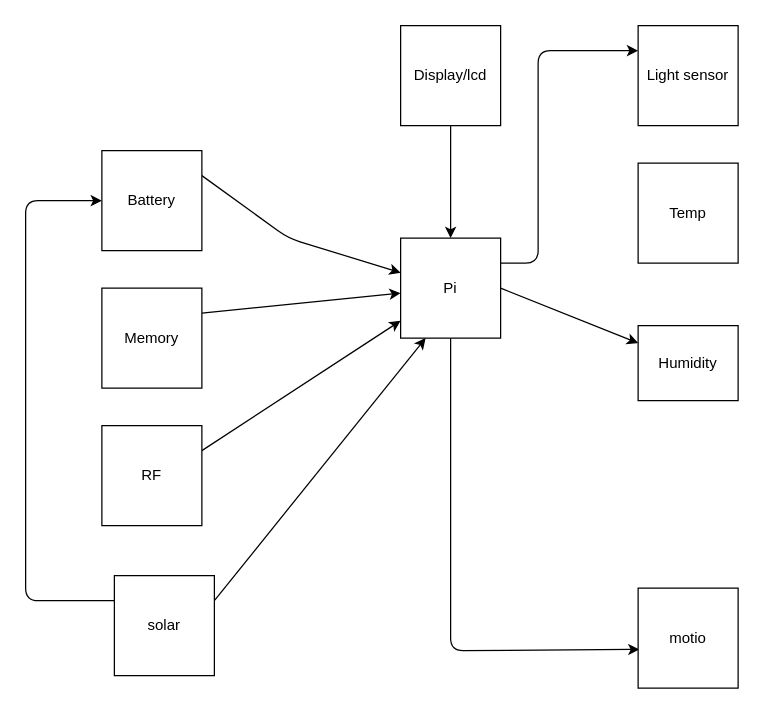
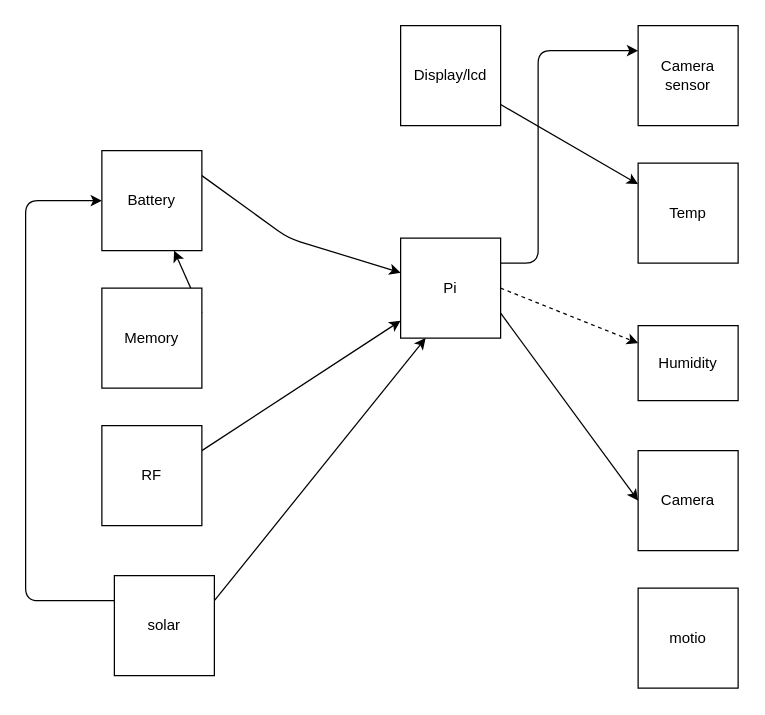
  <mxCell id="0" />
  <mxCell id="1" parent="0" />
  <mxCell id="2" style="edgeStyle=none;html=1;exitX=1;exitY=0.25;exitDx=0;exitDy=0;entryX=0;entryY=0.25;entryDx=0;entryDy=0;" edge="1" parent="1" source="6" target="9"><mxGeometry relative="1" as="geometry"><Array as="points"><mxPoint x="430" y="210" /><mxPoint x="430" y="40" /></Array></mxGeometry></mxCell>
- <mxCell id="3" style="edgeStyle=none;html=1;exitX=1;exitY=0.5;exitDx=0;exitDy=0;" edge="1" parent="1" source="6" target="11"><mxGeometry relative="1" as="geometry" /></mxCell>
- <mxCell id="5" style="edgeStyle=none;html=1;exitX=0.5;exitY=1;exitDx=0;exitDy=0;entryX=0.013;entryY=0.613;entryDx=0;entryDy=0;entryPerimeter=0;" edge="1" parent="1" source="6" target="13"><mxGeometry relative="1" as="geometry"><Array as="points"><mxPoint x="360" y="520" /></Array></mxGeometry></mxCell>
+ <mxCell id="3" style="edgeStyle=none;html=1;exitX=1;exitY=0.5;exitDx=0;exitDy=0;dashed=1;" edge="1" parent="1" source="6" target="11"><mxGeometry relative="1" as="geometry" /></mxCell>
+ <mxCell id="4" style="edgeStyle=none;html=1;exitX=1;exitY=0.75;exitDx=0;exitDy=0;entryX=0;entryY=0.5;entryDx=0;entryDy=0;" edge="1" parent="1" source="6" target="12"><mxGeometry relative="1" as="geometry" /></mxCell>
  <mxCell id="6" value="Pi" style="whiteSpace=wrap;html=1;aspect=fixed;" vertex="1" parent="1"><mxGeometry x="320" y="190" width="80" height="80" as="geometry" /></mxCell>
- <mxCell id="7" value="" style="edgeStyle=none;html=1;" edge="1" parent="1" source="8" target="6"><mxGeometry relative="1" as="geometry" /></mxCell>
+ <mxCell id="7" value="" style="edgeStyle=none;html=1;" edge="1" parent="1" source="8" target="10"><mxGeometry relative="1" as="geometry" /></mxCell>
  <mxCell id="8" value="Display/lcd" style="whiteSpace=wrap;html=1;aspect=fixed;" vertex="1" parent="1"><mxGeometry x="320" y="20" width="80" height="80" as="geometry" /></mxCell>
- <mxCell id="9" value="Light sensor" style="whiteSpace=wrap;html=1;aspect=fixed;" vertex="1" parent="1"><mxGeometry x="510" y="20" width="80" height="80" as="geometry" /></mxCell>
+ <mxCell id="9" value="Camera sensor" style="whiteSpace=wrap;html=1;aspect=fixed;" vertex="1" parent="1"><mxGeometry x="510" y="20" width="80" height="80" as="geometry" /></mxCell>
  <mxCell id="10" value="Temp" style="whiteSpace=wrap;html=1;aspect=fixed;" vertex="1" parent="1"><mxGeometry x="510" y="130" width="80" height="80" as="geometry" /></mxCell>
  <mxCell id="11" value="Humidity" style="whiteSpace=wrap;html=1;aspect=fixed;" vertex="1" parent="1"><mxGeometry x="510" y="260" width="80" height="60" as="geometry" /></mxCell>
+ <mxCell id="12" value="Camera" style="whiteSpace=wrap;html=1;aspect=fixed;" vertex="1" parent="1"><mxGeometry x="510" y="360" width="80" height="80" as="geometry" /></mxCell>
  <mxCell id="13" value="motio" style="whiteSpace=wrap;html=1;aspect=fixed;" vertex="1" parent="1"><mxGeometry x="510" y="470" width="80" height="80" as="geometry" /></mxCell>
  <mxCell id="14" style="edgeStyle=none;html=1;exitX=1;exitY=0.25;exitDx=0;exitDy=0;" edge="1" parent="1" source="15" target="6"><mxGeometry relative="1" as="geometry"><Array as="points"><mxPoint x="230" y="190" /></Array></mxGeometry></mxCell>
  <mxCell id="15" value="Battery" style="whiteSpace=wrap;html=1;aspect=fixed;" vertex="1" parent="1"><mxGeometry x="81" y="120" width="80" height="80" as="geometry" /></mxCell>
- <mxCell id="16" style="edgeStyle=none;html=1;exitX=1;exitY=0.25;exitDx=0;exitDy=0;" edge="1" parent="1" source="17" target="6"><mxGeometry relative="1" as="geometry" /></mxCell>
+ <mxCell id="16" style="edgeStyle=none;html=1;exitX=1;exitY=0.25;exitDx=0;exitDy=0;" edge="1" parent="1" source="17" target="15"><mxGeometry relative="1" as="geometry" /></mxCell>
  <mxCell id="17" value="Memory" style="whiteSpace=wrap;html=1;aspect=fixed;" vertex="1" parent="1"><mxGeometry x="81" y="230" width="80" height="80" as="geometry" /></mxCell>
  <mxCell id="18" style="edgeStyle=none;html=1;exitX=1;exitY=0.25;exitDx=0;exitDy=0;" edge="1" parent="1" source="19" target="6"><mxGeometry relative="1" as="geometry" /></mxCell>
  <mxCell id="19" value="RF&lt;span style=&quot;color: rgba(0, 0, 0, 0); font-family: monospace; font-size: 0px; text-align: start;&quot;&gt;%3CmxGraphModel%3E%3Croot%3E%3CmxCell%20id%3D%220%22%2F%3E%3CmxCell%20id%3D%221%22%20parent%3D%220%22%2F%3E%3CmxCell%20id%3D%222%22%20value%3D%22Memory%22%20style%3D%22whiteSpace%3Dwrap%3Bhtml%3D1%3Baspect%3Dfixed%3B%22%20vertex%3D%221%22%20parent%3D%221%22%3E%3CmxGeometry%20x%3D%22101%22%20y%3D%22340%22%20width%3D%2280%22%20height%3D%2280%22%20as%3D%22geometry%22%2F%3E%3C%2FmxCell%3E%3C%2Froot%3E%3C%2FmxGraphModel%3E&lt;/span&gt;" style="whiteSpace=wrap;html=1;aspect=fixed;" vertex="1" parent="1"><mxGeometry x="81" y="340" width="80" height="80" as="geometry" /></mxCell>
  <mxCell id="20" style="edgeStyle=none;html=1;exitX=1;exitY=0.25;exitDx=0;exitDy=0;entryX=0.25;entryY=1;entryDx=0;entryDy=0;" edge="1" parent="1" source="22" target="6"><mxGeometry relative="1" as="geometry" /></mxCell>
  <mxCell id="21" style="edgeStyle=none;html=1;exitX=0;exitY=0.25;exitDx=0;exitDy=0;entryX=0;entryY=0.5;entryDx=0;entryDy=0;" edge="1" parent="1" source="22" target="15"><mxGeometry relative="1" as="geometry"><Array as="points"><mxPoint x="20" y="480" /><mxPoint x="20" y="160" /></Array></mxGeometry></mxCell>
  <mxCell id="22" value="solar" style="whiteSpace=wrap;html=1;aspect=fixed;" vertex="1" parent="1"><mxGeometry x="91" y="460" width="80" height="80" as="geometry" /></mxCell>
